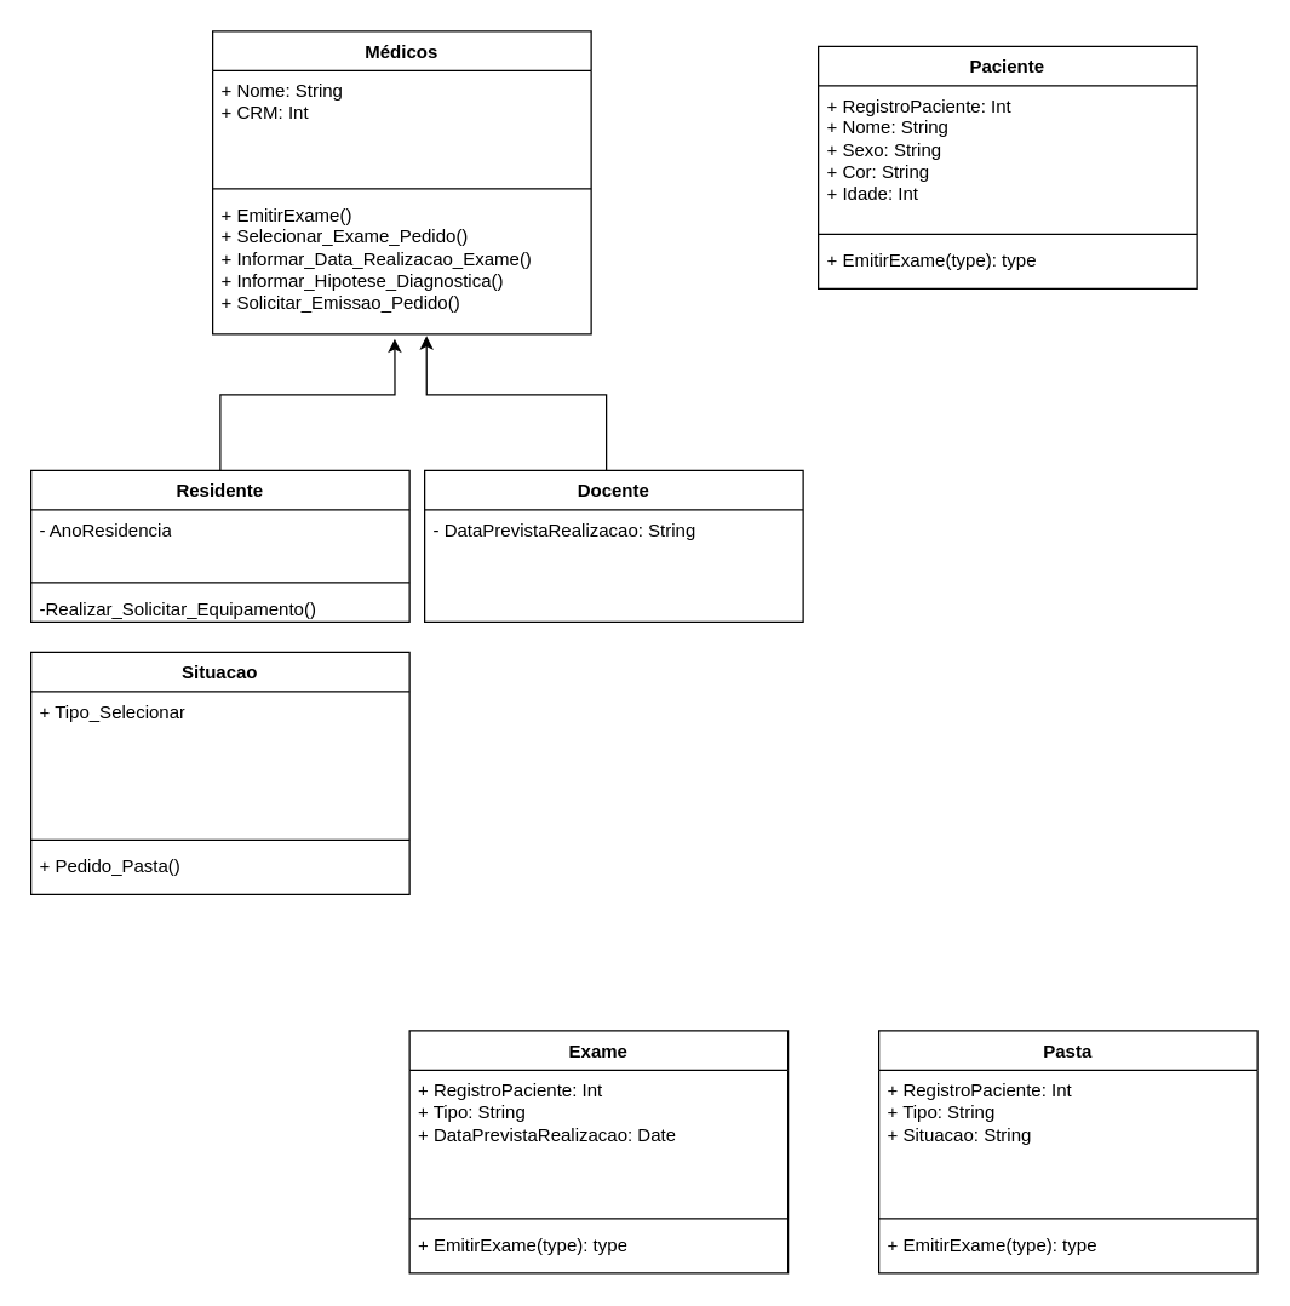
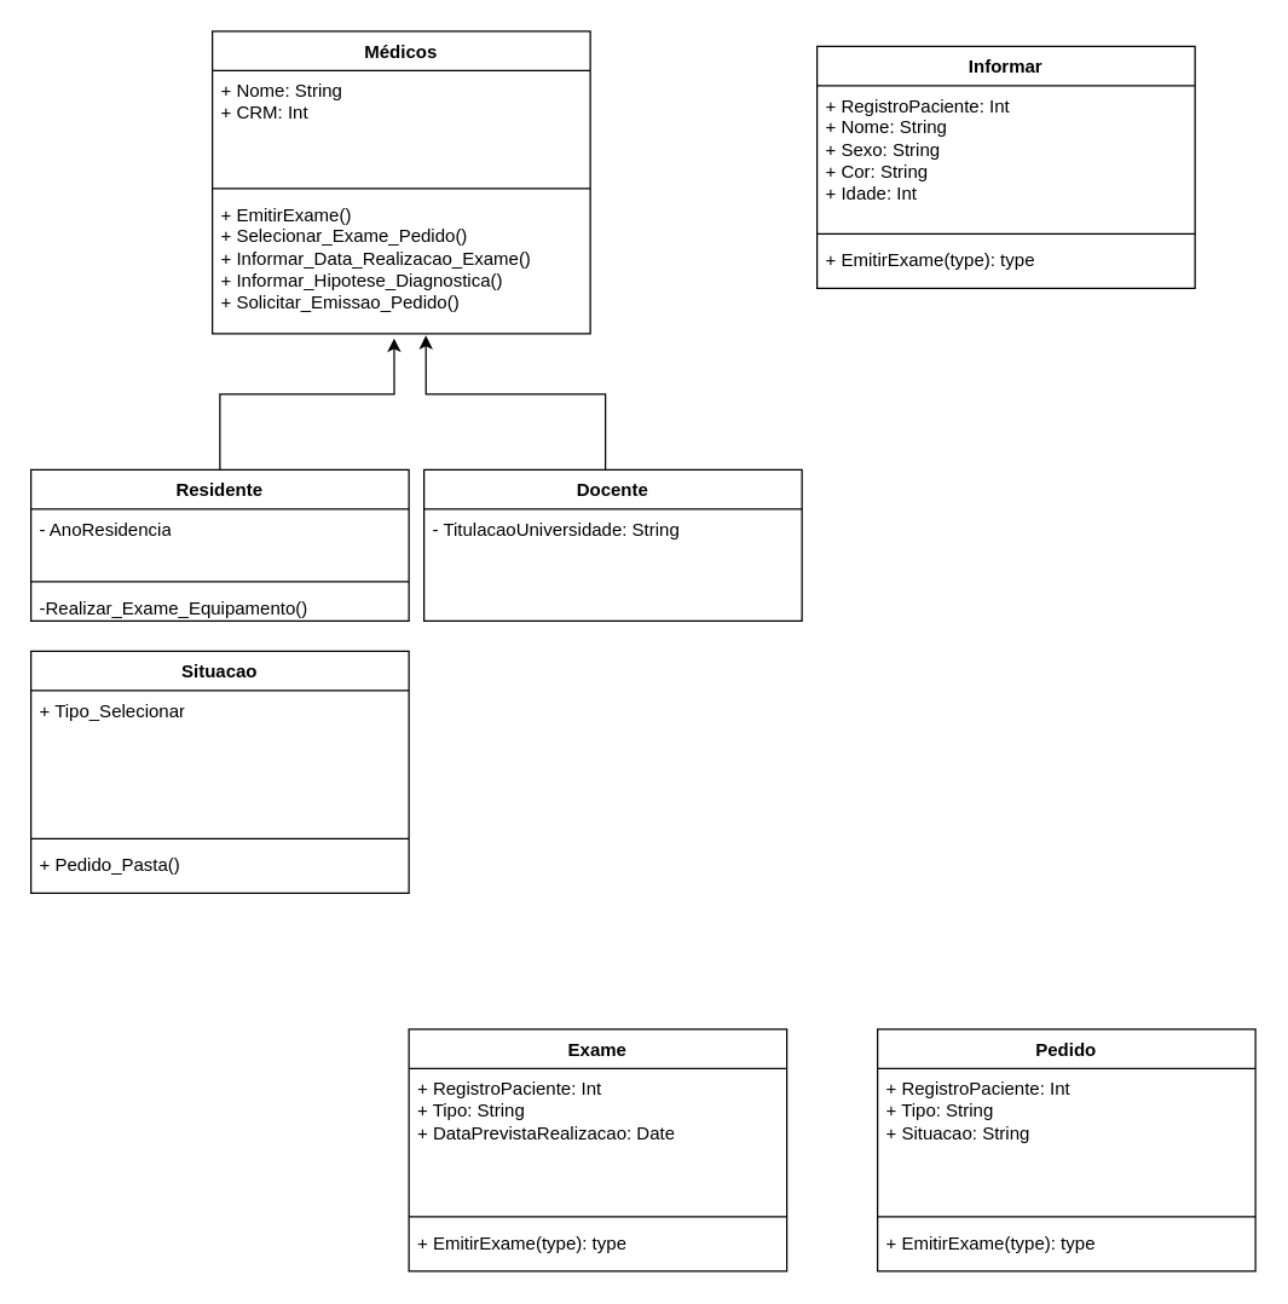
  <mxCell id="0" />
  <mxCell id="1" parent="0" />
  <mxCell id="2" value="Médicos" style="swimlane;fontStyle=1;align=center;verticalAlign=top;childLayout=stackLayout;horizontal=1;startSize=26;horizontalStack=0;resizeParent=1;resizeParentMax=0;resizeLast=0;collapsible=1;marginBottom=0;whiteSpace=wrap;html=1;" vertex="1" parent="1"><mxGeometry x="140" width="250" height="200" as="geometry" y="20" /></mxCell>
  <mxCell id="3" value="+ Nome: String&lt;div&gt;+ CRM: Int&lt;/div&gt;&lt;div&gt;&lt;br&gt;&lt;/div&gt;&lt;div&gt;&lt;br&gt;&lt;/div&gt;&lt;div&gt;&lt;br&gt;&lt;/div&gt;" style="text;strokeColor=none;fillColor=none;align=left;verticalAlign=top;spacingLeft=4;spacingRight=4;overflow=hidden;rotatable=0;points=[[0,0.5],[1,0.5]];portConstraint=eastwest;whiteSpace=wrap;html=1;" vertex="1" parent="2"><mxGeometry y="26" width="250" height="74" as="geometry" /></mxCell>
  <mxCell id="4" value="" style="line;strokeWidth=1;fillColor=none;align=left;verticalAlign=middle;spacingTop=-1;spacingLeft=3;spacingRight=3;rotatable=0;labelPosition=right;points=[];portConstraint=eastwest;strokeColor=inherit;" vertex="1" parent="2"><mxGeometry y="100" width="250" height="8" as="geometry" /></mxCell>
  <mxCell id="5" value="+ EmitirExame()&lt;div&gt;+ Selecionar_Exame_Pedido()&lt;/div&gt;&lt;div&gt;+ Informar_Data_Realizacao_Exame()&lt;/div&gt;&lt;div&gt;+ Informar_Hipotese_Diagnostica()&lt;/div&gt;&lt;div&gt;+ Solicitar_Emissao_Pedido()&lt;/div&gt;&lt;div&gt;&lt;br&gt;&lt;/div&gt;&lt;div&gt;&lt;br&gt;&lt;/div&gt;" style="text;strokeColor=none;fillColor=none;align=left;verticalAlign=top;spacingLeft=4;spacingRight=4;overflow=hidden;rotatable=0;points=[[0,0.5],[1,0.5]];portConstraint=eastwest;whiteSpace=wrap;html=1;" vertex="1" parent="2"><mxGeometry y="108" width="250" height="92" as="geometry" /></mxCell>
  <mxCell id="6" style="edgeStyle=orthogonalEdgeStyle;rounded=0;orthogonalLoop=1;jettySize=auto;html=1;entryX=0.565;entryY=1.013;entryDx=0;entryDy=0;entryPerimeter=0;" edge="1" parent="1" source="7" target="5"><mxGeometry relative="1" as="geometry"><mxPoint x="280" y="290" as="targetPoint" /><Array as="points"><mxPoint x="400" y="260" /><mxPoint x="281" y="260" /></Array></mxGeometry></mxCell>
  <mxCell id="7" value="Docente" style="swimlane;fontStyle=1;align=center;verticalAlign=top;childLayout=stackLayout;horizontal=1;startSize=26;horizontalStack=0;resizeParent=1;resizeParentMax=0;resizeLast=0;collapsible=1;marginBottom=0;whiteSpace=wrap;html=1;" vertex="1" parent="1"><mxGeometry x="280" y="310" width="250" height="100" as="geometry" /></mxCell>
- <mxCell id="8" value="&lt;div&gt;- DataPrevistaRealizacao: String&lt;/div&gt;" style="text;strokeColor=none;fillColor=none;align=left;verticalAlign=top;spacingLeft=4;spacingRight=4;overflow=hidden;rotatable=0;points=[[0,0.5],[1,0.5]];portConstraint=eastwest;whiteSpace=wrap;html=1;" vertex="1" parent="7"><mxGeometry y="26" width="250" height="74" as="geometry" /></mxCell>
+ <mxCell id="8" value="&lt;div&gt;- TitulacaoUniversidade: String&lt;/div&gt;" style="text;strokeColor=none;fillColor=none;align=left;verticalAlign=top;spacingLeft=4;spacingRight=4;overflow=hidden;rotatable=0;points=[[0,0.5],[1,0.5]];portConstraint=eastwest;whiteSpace=wrap;html=1;" vertex="1" parent="7"><mxGeometry y="26" width="250" height="74" as="geometry" /></mxCell>
  <mxCell id="9" style="edgeStyle=orthogonalEdgeStyle;rounded=0;orthogonalLoop=1;jettySize=auto;html=1;entryX=0.481;entryY=1.034;entryDx=0;entryDy=0;entryPerimeter=0;" edge="1" parent="1" source="10" target="5"><mxGeometry relative="1" as="geometry"><mxPoint x="260" y="290" as="targetPoint" /><Array as="points"><mxPoint x="145" y="260" /><mxPoint x="260" y="260" /></Array></mxGeometry></mxCell>
  <mxCell id="10" value="Residente" style="swimlane;fontStyle=1;align=center;verticalAlign=top;childLayout=stackLayout;horizontal=1;startSize=26;horizontalStack=0;resizeParent=1;resizeParentMax=0;resizeLast=0;collapsible=1;marginBottom=0;whiteSpace=wrap;html=1;" vertex="1" parent="1"><mxGeometry x="20" y="310" width="250" height="100" as="geometry" /></mxCell>
  <mxCell id="11" value="&lt;div&gt;- AnoResidencia&lt;/div&gt;" style="text;strokeColor=none;fillColor=none;align=left;verticalAlign=top;spacingLeft=4;spacingRight=4;overflow=hidden;rotatable=0;points=[[0,0.5],[1,0.5]];portConstraint=eastwest;whiteSpace=wrap;html=1;" vertex="1" parent="10"><mxGeometry y="26" width="250" height="44" as="geometry" /></mxCell>
  <mxCell id="12" value="" style="line;strokeWidth=1;fillColor=none;align=left;verticalAlign=middle;spacingTop=-1;spacingLeft=3;spacingRight=3;rotatable=0;labelPosition=right;points=[];portConstraint=eastwest;strokeColor=inherit;" vertex="1" parent="10"><mxGeometry y="70" width="250" height="8" as="geometry" /></mxCell>
- <mxCell id="13" value="-Realizar_Solicitar_Equipamento()" style="text;strokeColor=none;fillColor=none;align=left;verticalAlign=top;spacingLeft=4;spacingRight=4;overflow=hidden;rotatable=0;points=[[0,0.5],[1,0.5]];portConstraint=eastwest;whiteSpace=wrap;html=1;" vertex="1" parent="10"><mxGeometry y="78" width="250" height="22" as="geometry" /></mxCell>
- <mxCell id="14" value="Paciente" style="swimlane;fontStyle=1;align=center;verticalAlign=top;childLayout=stackLayout;horizontal=1;startSize=26;horizontalStack=0;resizeParent=1;resizeParentMax=0;resizeLast=0;collapsible=1;marginBottom=0;whiteSpace=wrap;html=1;" vertex="1" parent="1"><mxGeometry x="540" y="30" width="250" height="160" as="geometry" /></mxCell>
+ <mxCell id="13" value="-Realizar_Exame_Equipamento()" style="text;strokeColor=none;fillColor=none;align=left;verticalAlign=top;spacingLeft=4;spacingRight=4;overflow=hidden;rotatable=0;points=[[0,0.5],[1,0.5]];portConstraint=eastwest;whiteSpace=wrap;html=1;" vertex="1" parent="10"><mxGeometry y="78" width="250" height="22" as="geometry" /></mxCell>
+ <mxCell id="14" value="Informar" style="swimlane;fontStyle=1;align=center;verticalAlign=top;childLayout=stackLayout;horizontal=1;startSize=26;horizontalStack=0;resizeParent=1;resizeParentMax=0;resizeLast=0;collapsible=1;marginBottom=0;whiteSpace=wrap;html=1;" vertex="1" parent="1"><mxGeometry x="540" y="30" width="250" height="160" as="geometry" /></mxCell>
  <mxCell id="15" value="&lt;div&gt;+ RegistroPaciente: Int&lt;/div&gt;+ Nome: String&lt;div&gt;+ Sexo: String&lt;/div&gt;&lt;div&gt;+ Cor: String&lt;/div&gt;&lt;div&gt;+ Idade: Int&lt;br&gt;&lt;div&gt;&lt;br&gt;&lt;/div&gt;&lt;div&gt;&lt;br&gt;&lt;/div&gt;&lt;div&gt;&lt;br&gt;&lt;/div&gt;&lt;/div&gt;" style="text;strokeColor=none;fillColor=none;align=left;verticalAlign=top;spacingLeft=4;spacingRight=4;overflow=hidden;rotatable=0;points=[[0,0.5],[1,0.5]];portConstraint=eastwest;whiteSpace=wrap;html=1;" vertex="1" parent="14"><mxGeometry y="26" width="250" height="94" as="geometry" /></mxCell>
  <mxCell id="16" value="" style="line;strokeWidth=1;fillColor=none;align=left;verticalAlign=middle;spacingTop=-1;spacingLeft=3;spacingRight=3;rotatable=0;labelPosition=right;points=[];portConstraint=eastwest;strokeColor=inherit;" vertex="1" parent="14"><mxGeometry y="120" width="250" height="8" as="geometry" /></mxCell>
  <mxCell id="17" value="+ EmitirExame(type): type" style="text;strokeColor=none;fillColor=none;align=left;verticalAlign=top;spacingLeft=4;spacingRight=4;overflow=hidden;rotatable=0;points=[[0,0.5],[1,0.5]];portConstraint=eastwest;whiteSpace=wrap;html=1;" vertex="1" parent="14"><mxGeometry y="128" width="250" height="32" as="geometry" /></mxCell>
  <mxCell id="18" value="Exame" style="swimlane;fontStyle=1;align=center;verticalAlign=top;childLayout=stackLayout;horizontal=1;startSize=26;horizontalStack=0;resizeParent=1;resizeParentMax=0;resizeLast=0;collapsible=1;marginBottom=0;whiteSpace=wrap;html=1;" vertex="1" parent="1"><mxGeometry x="270" y="680" width="250" height="160" as="geometry" /></mxCell>
  <mxCell id="19" value="&lt;div&gt;+ RegistroPaciente: Int&lt;/div&gt;&lt;div&gt;+ Tipo: String&lt;/div&gt;&lt;div&gt;+ DataPrevistaRealizacao: Date&lt;/div&gt;&lt;div&gt;&lt;br&gt;&lt;/div&gt;&lt;div&gt;&lt;br&gt;&lt;/div&gt;" style="text;strokeColor=none;fillColor=none;align=left;verticalAlign=top;spacingLeft=4;spacingRight=4;overflow=hidden;rotatable=0;points=[[0,0.5],[1,0.5]];portConstraint=eastwest;whiteSpace=wrap;html=1;" vertex="1" parent="18"><mxGeometry y="26" width="250" height="94" as="geometry" /></mxCell>
  <mxCell id="20" value="" style="line;strokeWidth=1;fillColor=none;align=left;verticalAlign=middle;spacingTop=-1;spacingLeft=3;spacingRight=3;rotatable=0;labelPosition=right;points=[];portConstraint=eastwest;strokeColor=inherit;" vertex="1" parent="18"><mxGeometry y="120" width="250" height="8" as="geometry" /></mxCell>
  <mxCell id="21" value="+ EmitirExame(type): type" style="text;strokeColor=none;fillColor=none;align=left;verticalAlign=top;spacingLeft=4;spacingRight=4;overflow=hidden;rotatable=0;points=[[0,0.5],[1,0.5]];portConstraint=eastwest;whiteSpace=wrap;html=1;" vertex="1" parent="18"><mxGeometry y="128" width="250" height="32" as="geometry" /></mxCell>
- <mxCell id="22" value="Pasta" style="swimlane;fontStyle=1;align=center;verticalAlign=top;childLayout=stackLayout;horizontal=1;startSize=26;horizontalStack=0;resizeParent=1;resizeParentMax=0;resizeLast=0;collapsible=1;marginBottom=0;whiteSpace=wrap;html=1;" vertex="1" parent="1"><mxGeometry x="580" y="680" width="250" height="160" as="geometry" /></mxCell>
+ <mxCell id="22" value="Pedido" style="swimlane;fontStyle=1;align=center;verticalAlign=top;childLayout=stackLayout;horizontal=1;startSize=26;horizontalStack=0;resizeParent=1;resizeParentMax=0;resizeLast=0;collapsible=1;marginBottom=0;whiteSpace=wrap;html=1;" vertex="1" parent="1"><mxGeometry x="580" y="680" width="250" height="160" as="geometry" /></mxCell>
  <mxCell id="23" value="+ RegistroPaciente: Int&lt;div&gt;+ Tipo: String&lt;br&gt;&lt;div&gt;+ Situacao: String&lt;/div&gt;&lt;/div&gt;" style="text;strokeColor=none;fillColor=none;align=left;verticalAlign=top;spacingLeft=4;spacingRight=4;overflow=hidden;rotatable=0;points=[[0,0.5],[1,0.5]];portConstraint=eastwest;whiteSpace=wrap;html=1;" vertex="1" parent="22"><mxGeometry y="26" width="250" height="94" as="geometry" /></mxCell>
  <mxCell id="24" value="" style="line;strokeWidth=1;fillColor=none;align=left;verticalAlign=middle;spacingTop=-1;spacingLeft=3;spacingRight=3;rotatable=0;labelPosition=right;points=[];portConstraint=eastwest;strokeColor=inherit;" vertex="1" parent="22"><mxGeometry y="120" width="250" height="8" as="geometry" /></mxCell>
  <mxCell id="25" value="+ EmitirExame(type): type" style="text;strokeColor=none;fillColor=none;align=left;verticalAlign=top;spacingLeft=4;spacingRight=4;overflow=hidden;rotatable=0;points=[[0,0.5],[1,0.5]];portConstraint=eastwest;whiteSpace=wrap;html=1;" vertex="1" parent="22"><mxGeometry y="128" width="250" height="32" as="geometry" /></mxCell>
  <mxCell id="26" value="Situacao" style="swimlane;fontStyle=1;align=center;verticalAlign=top;childLayout=stackLayout;horizontal=1;startSize=26;horizontalStack=0;resizeParent=1;resizeParentMax=0;resizeLast=0;collapsible=1;marginBottom=0;whiteSpace=wrap;html=1;" vertex="1" parent="1"><mxGeometry x="20" y="430" width="250" height="160" as="geometry" /></mxCell>
  <mxCell id="27" value="&lt;div&gt;+ Tipo_Selecionar&lt;/div&gt;" style="text;strokeColor=none;fillColor=none;align=left;verticalAlign=top;spacingLeft=4;spacingRight=4;overflow=hidden;rotatable=0;points=[[0,0.5],[1,0.5]];portConstraint=eastwest;whiteSpace=wrap;html=1;" vertex="1" parent="26"><mxGeometry y="26" width="250" height="94" as="geometry" /></mxCell>
  <mxCell id="28" value="" style="line;strokeWidth=1;fillColor=none;align=left;verticalAlign=middle;spacingTop=-1;spacingLeft=3;spacingRight=3;rotatable=0;labelPosition=right;points=[];portConstraint=eastwest;strokeColor=inherit;" vertex="1" parent="26"><mxGeometry y="120" width="250" height="8" as="geometry" /></mxCell>
  <mxCell id="29" value="+ Pedido_Pasta()" style="text;strokeColor=none;fillColor=none;align=left;verticalAlign=top;spacingLeft=4;spacingRight=4;overflow=hidden;rotatable=0;points=[[0,0.5],[1,0.5]];portConstraint=eastwest;whiteSpace=wrap;html=1;" vertex="1" parent="26"><mxGeometry y="128" width="250" height="32" as="geometry" /></mxCell>
